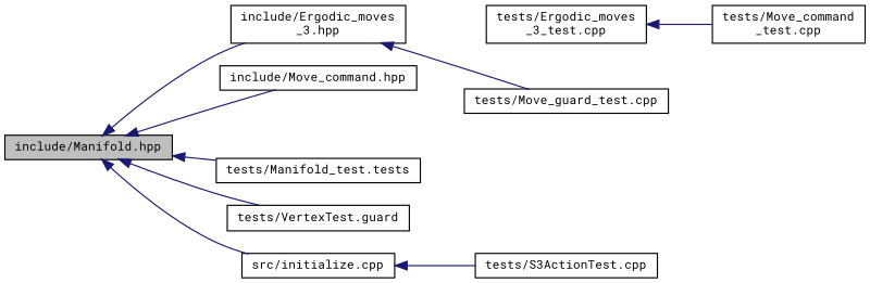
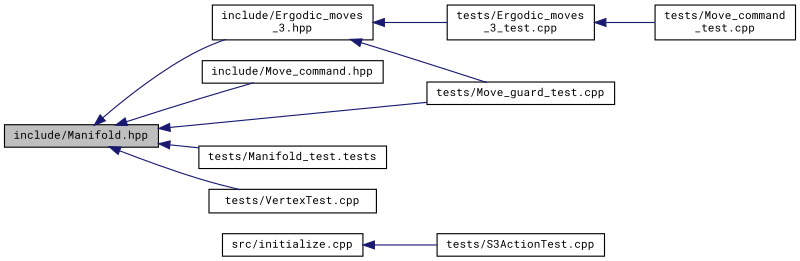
  digraph {
    fontname="Roboto Mono"
    rankdir=LR
    node [color=black fillcolor=white fontname="Roboto Mono" fontsize=10 shape=record style=filled]
    edge [color=midnightblue dir=back fontname="Roboto Mono" fontsize=10 labelfontname=Helvetica labelfontsize=10 style=solid]
    n1 [fillcolor=grey75 fontcolor=black height=0.2 label="include/Manifold.hpp" width=0.4]
    n2 [height=0.2 label="include/Ergodic_moves\l_3.hpp" width=0.4]
    n3 [height=0.2 label="include/Move_command.hpp" width=0.4]
    n4 [height=0.2 label="src/initialize.cpp" width=0.4]
    n5 [height=0.2 label="tests/Manifold_test.tests" width=0.4]
-   n6 [height=0.2 label="tests/VertexTest.guard" width=0.4]
+   n6 [height=0.2 label="tests/VertexTest.cpp" width=0.4]
    n7 [height=0.2 label="tests/Ergodic_moves\l_3_test.cpp" width=0.4]
    n8 [height=0.2 label="tests/Move_guard_test.cpp" width=0.4]
    n9 [height=0.2 label="tests/S3ActionTest.cpp" width=0.4]
    n10 [height=0.2 label="tests/Move_command\l_test.cpp" width=0.4]
    n1 -> n2
    n1 -> n3
-   n1 -> n4
+   n1 -> n8
    n1 -> n5
    n1 -> n6
+   n2 -> n7
    n2 -> n8
    n4 -> n9
    n7 -> n10
  }
